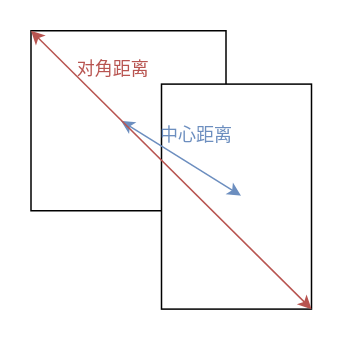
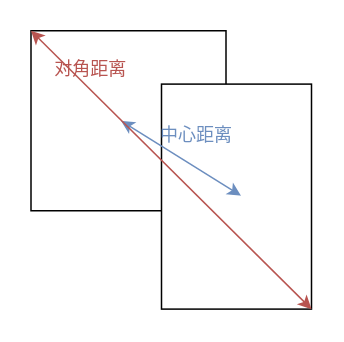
  <mxCell id="0" />
  <mxCell id="1" parent="0" />
  <mxCell id="2" value="" style="rounded=0;whiteSpace=wrap;html=1;" vertex="1" parent="1"><mxGeometry x="20" y="20" width="130" height="120" as="geometry" /></mxCell>
  <mxCell id="3" value="" style="rounded=0;whiteSpace=wrap;html=1;" vertex="1" parent="1"><mxGeometry x="107" y="55.57" width="100" height="150" as="geometry" /></mxCell>
  <mxCell id="4" value="" style="endArrow=classic;startArrow=classic;html=1;anchorPointDirection=1;snapToPoint=0;jumpStyle=none;fillColor=#dae8fc;strokeColor=#6c8ebf;" edge="1" parent="1"><mxGeometry width="50" height="50" relative="1" as="geometry"><mxPoint x="80" y="80" as="sourcePoint" /><mxPoint x="160" y="130" as="targetPoint" /></mxGeometry></mxCell>
  <mxCell id="5" value="" style="endArrow=classic;startArrow=classic;html=1;anchorPointDirection=1;snapToPoint=0;jumpStyle=none;entryX=1;entryY=1;entryDx=0;entryDy=0;fillColor=#f8cecc;strokeColor=#b85450;exitX=0;exitY=0;exitDx=0;exitDy=0;" edge="1" parent="1" source="2" target="3"><mxGeometry width="50" height="50" relative="1" as="geometry"><mxPoint x="30" y="-20" as="sourcePoint" /><mxPoint x="110" y="60" as="targetPoint" /></mxGeometry></mxCell>
  <mxCell id="6" value="中心距离" style="text;html=1;align=center;verticalAlign=middle;resizable=0;points=[];autosize=1;labelBorderColor=none;labelBackgroundColor=none;fontColor=#6C8EBF;" vertex="1" parent="1"><mxGeometry x="100" y="80" width="60" height="20" as="geometry" /></mxCell>
- <mxCell id="7" value="对角距离" style="text;html=1;strokeColor=none;fillColor=none;align=center;verticalAlign=middle;whiteSpace=wrap;rounded=0;labelBackgroundColor=none;fontColor=#B85450;" vertex="1" parent="1"><mxGeometry x="40" y="35.57" width="70" height="20" as="geometry" /></mxCell>
+ <mxCell id="7" value="对角距离" style="text;html=1;strokeColor=none;fillColor=none;align=center;verticalAlign=middle;whiteSpace=wrap;rounded=0;labelBackgroundColor=none;fontColor=#B85450;" vertex="1" parent="1"><mxGeometry x="25" y="35.57" width="70" height="20" as="geometry" /></mxCell>
